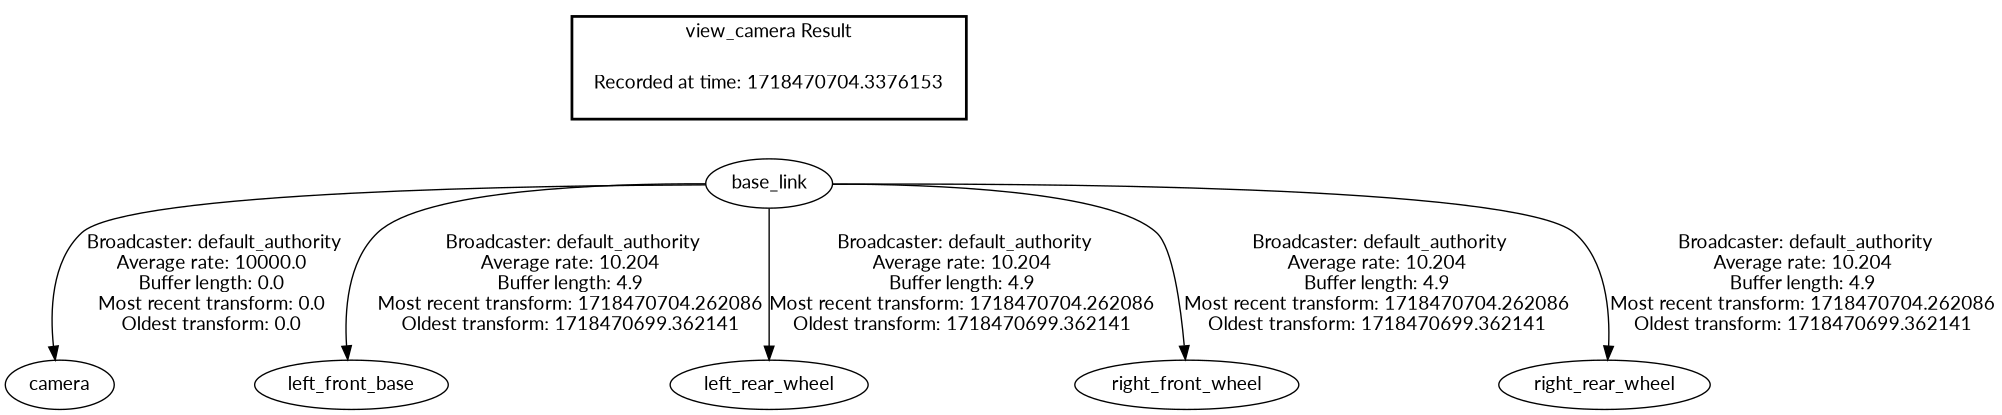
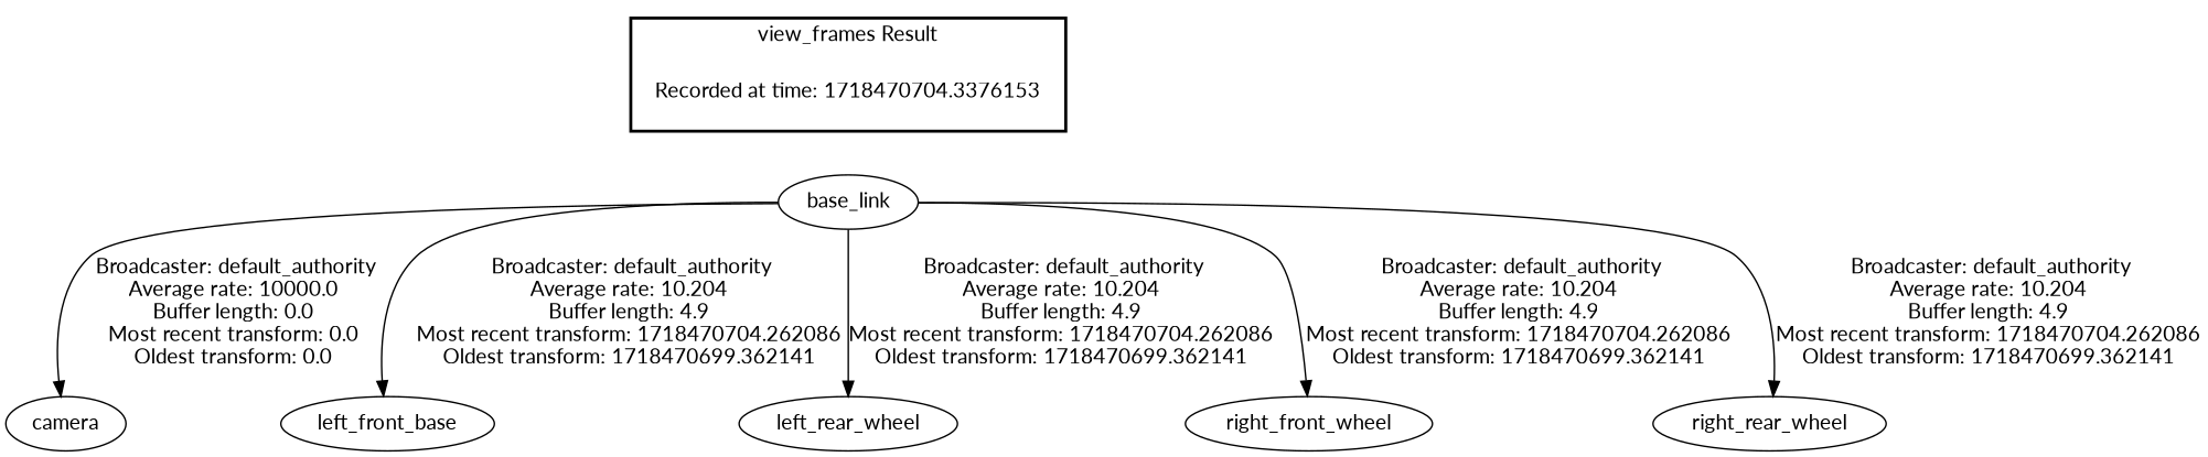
  digraph {
    fontname=Lato
    node [fontname=Lato]
    edge [fontname=Lato]
    "Recorded at time: 1718470704.3376153" [shape=plaintext]
    base_link
    camera
    n4 [label=left_front_base]
    left_rear_wheel
    right_front_wheel
    right_rear_wheel
    subgraph cluster_1 {
      color=black
-     label="view_camera Result"
+     label="view_frames Result"
      style=bold
      "Recorded at time: 1718470704.3376153"
    }
    "Recorded at time: 1718470704.3376153" -> base_link [style=invis]
    base_link -> camera [label=" Broadcaster: default_authority\nAverage rate: 10000.0\nBuffer length: 0.0\nMost recent transform: 0.0\nOldest transform: 0.0\n"]
    base_link -> n4 [label=" Broadcaster: default_authority\nAverage rate: 10.204\nBuffer length: 4.9\nMost recent transform: 1718470704.262086\nOldest transform: 1718470699.362141\n"]
    base_link -> left_rear_wheel [label=" Broadcaster: default_authority\nAverage rate: 10.204\nBuffer length: 4.9\nMost recent transform: 1718470704.262086\nOldest transform: 1718470699.362141\n"]
    base_link -> right_front_wheel [label=" Broadcaster: default_authority\nAverage rate: 10.204\nBuffer length: 4.9\nMost recent transform: 1718470704.262086\nOldest transform: 1718470699.362141\n"]
    base_link -> right_rear_wheel [label=" Broadcaster: default_authority\nAverage rate: 10.204\nBuffer length: 4.9\nMost recent transform: 1718470704.262086\nOldest transform: 1718470699.362141\n"]
  }
